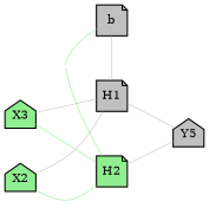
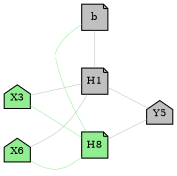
  graph {
    rankdir=LR
    node [fillcolor=grey fixedsize=true fontcolor=black fontsize=10 shape=note style=filled]
    edge [color=grey fontcolor=white fontsize=10 penwidth=0.5]
    H1 [height=0.35 width=0.35]
-   H2 [fillcolor=lightgreen height=0.35 width=0.35]
+   H2 [fillcolor=lightgreen height=0.35 width=0.35 label=H8]
    n3 [height=0.35 label=b width=0.35]
    n4 [height=0.35 label=Y5 shape=house width=0.35]
    n5 [fillcolor=lightgreen height=0.35 label=X3 shape=house width=0.35]
-   X2 [fillcolor=lightgreen height=0.35 shape=house width=0.35]
+   X2 [fillcolor=lightgreen height=0.35 shape=house width=0.35 label=X6]
    subgraph sub_1 {
      rank=same
      H1
      H2
      n3
    }
    H1 -- H2 [style=invis]
    H1 -- n4
    H2 -- n4
    n3 -- H1
    n3 -- H2 [color=lightgreen label="b₂"]
    n5 -- H1
    n5 -- H2 [color=lightgreen label="w₃"]
    X2 -- H1
    X2 -- H2 [color=lightgreen label="b₂"]
  }
